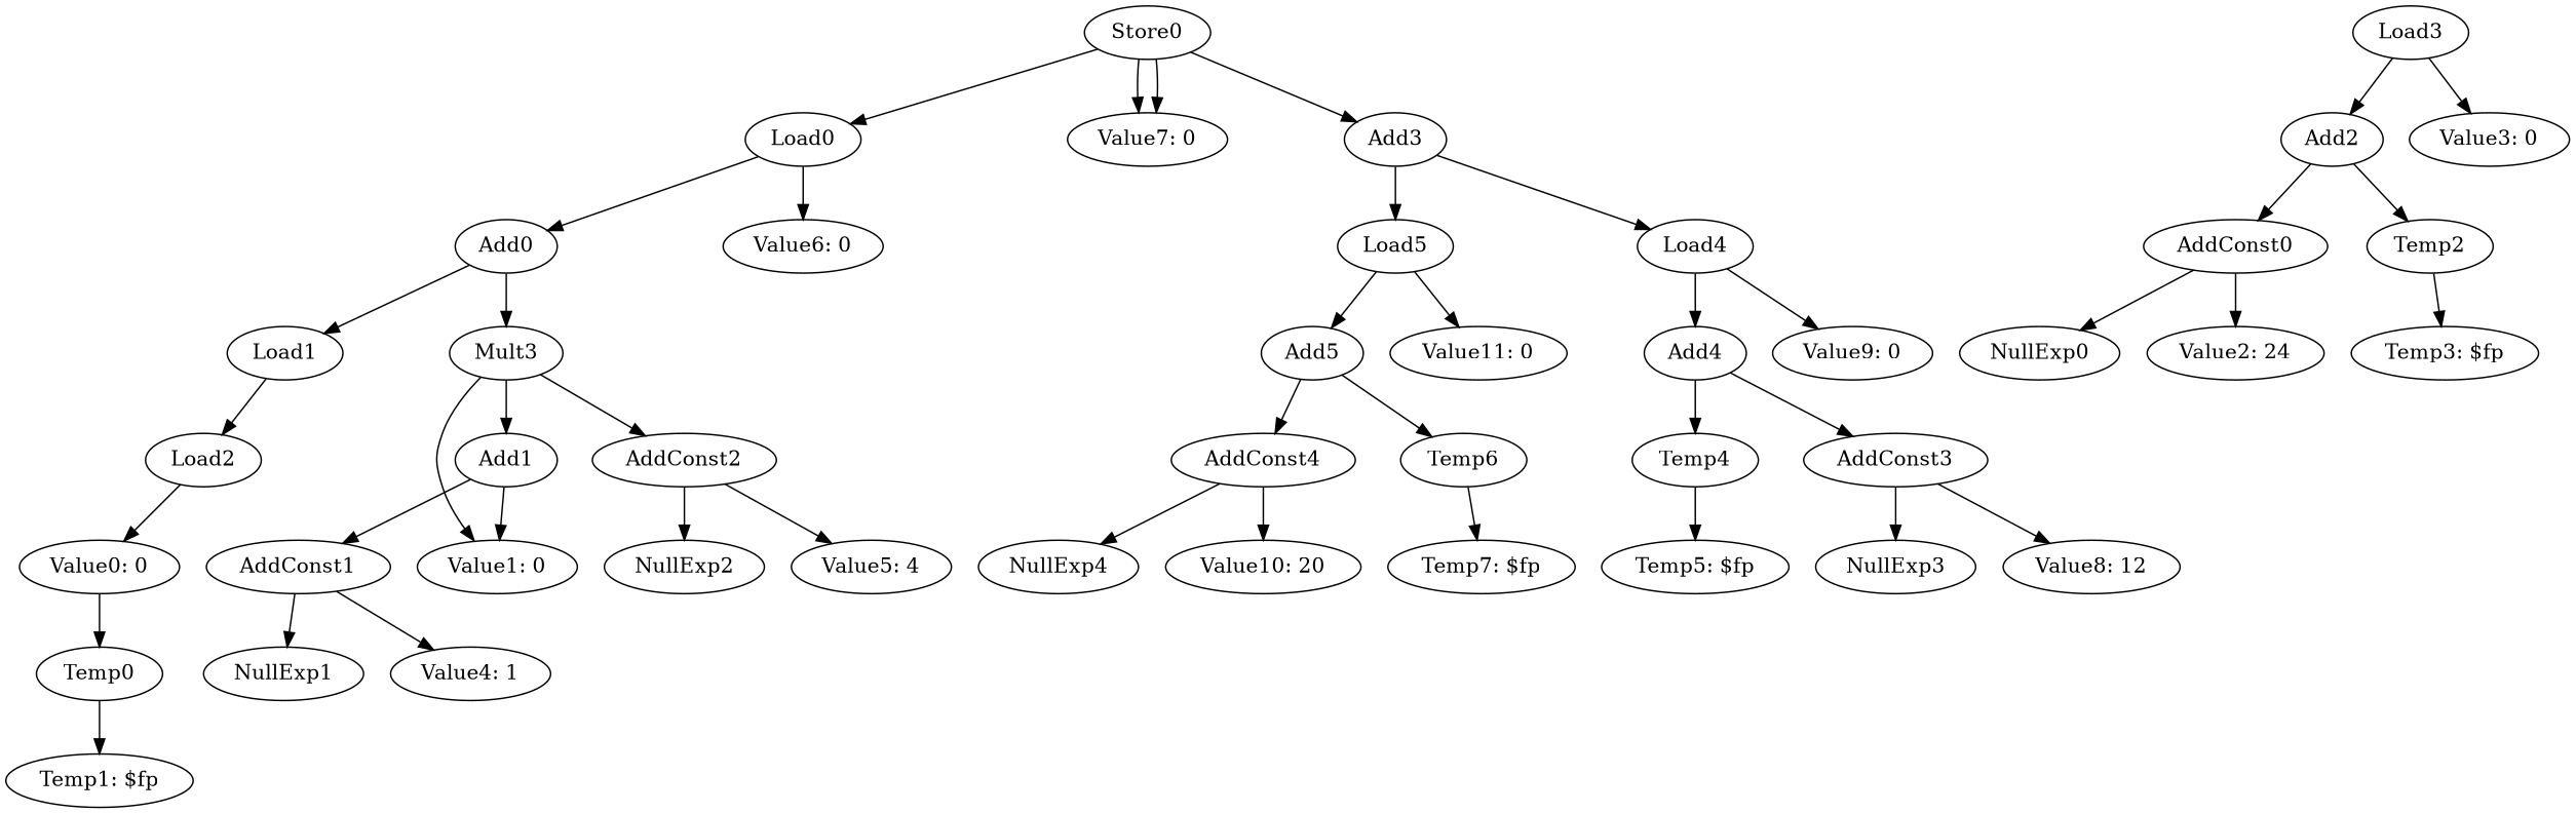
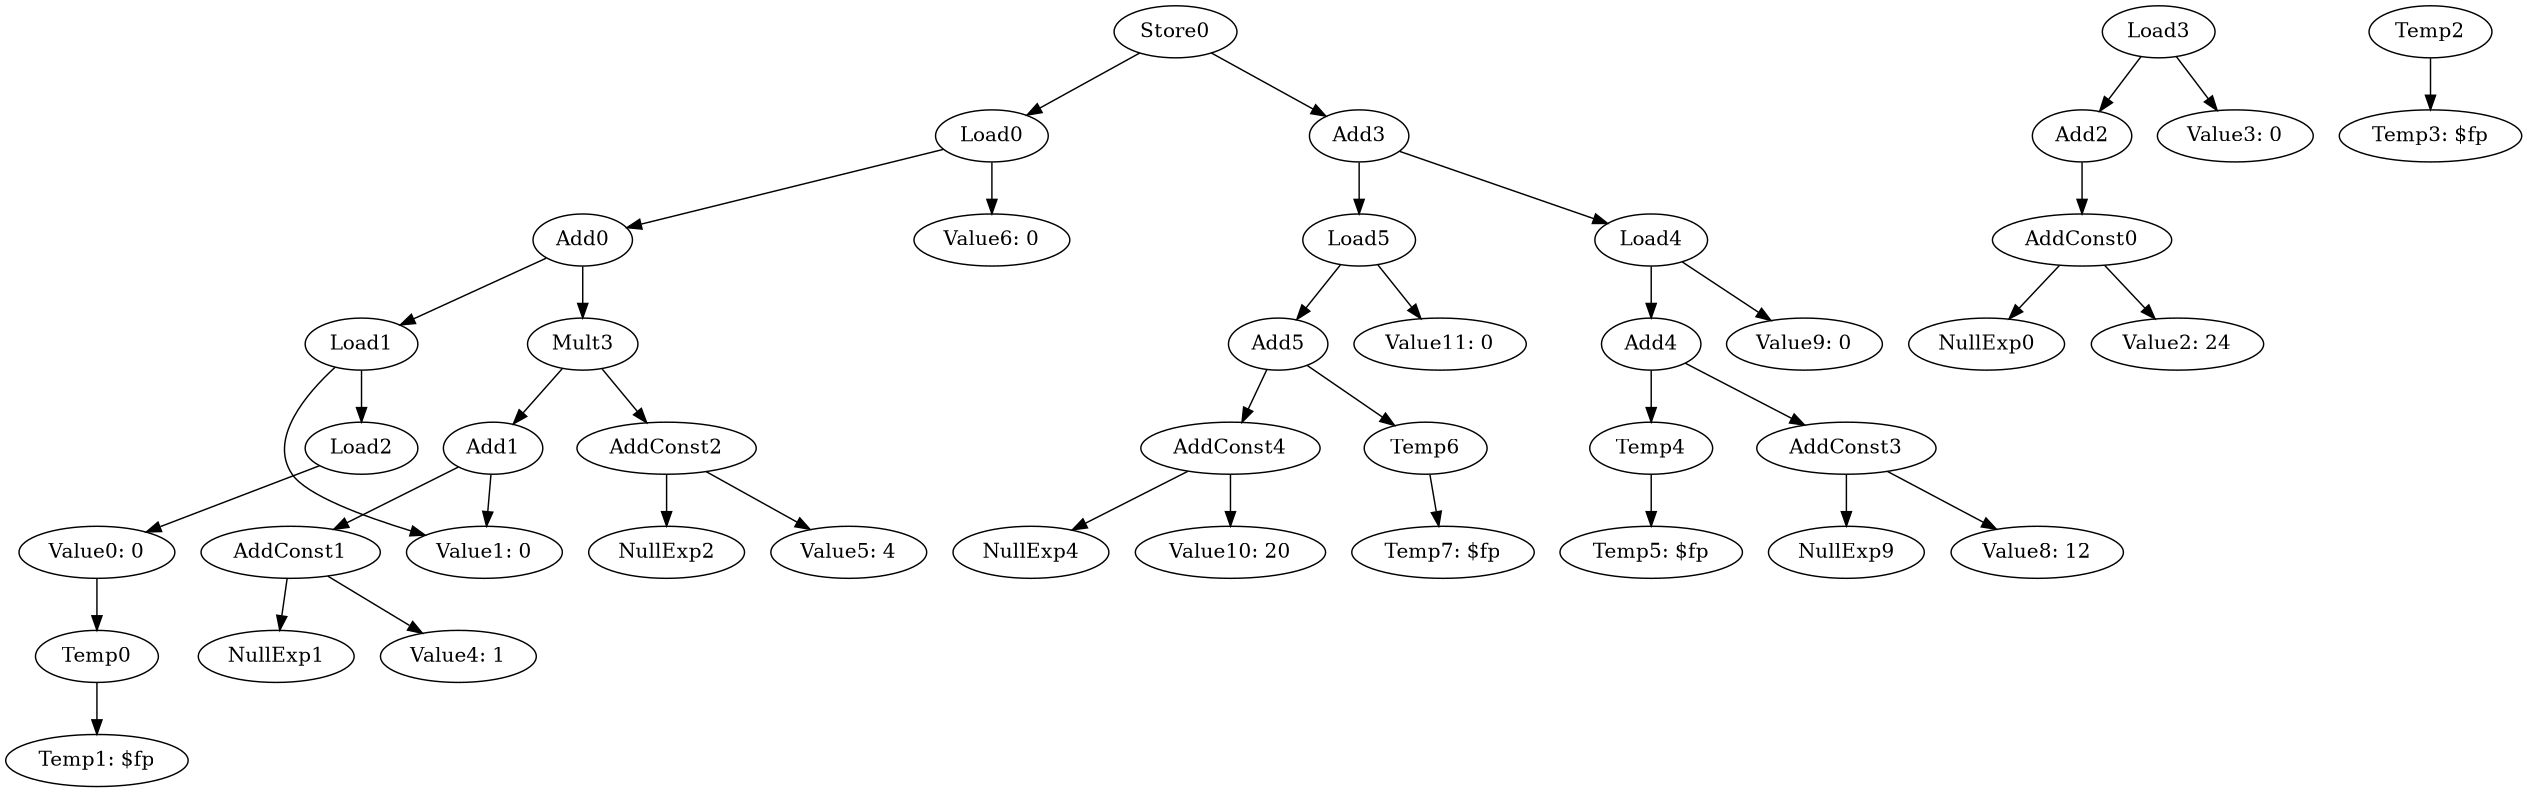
  digraph {
    ordering=out
    Add1
    AddConst1
    "Value1: 0"
    Load3
    Add2
    "Value3: 0"
    NullExp1
    "Value4: 1"
    AddConst0
    Temp2
    Load5
    Add5
    "Value11: 0"
    AddConst4
    Temp6
    NullExp4
    "Value10: 20"
    "Temp7: $fp"
    Store0
    Load0
-   "Value7: 0"
    Add3
    Add0
    "Value6: 0"
    Load4
    Load1
    n27 [label=Mult3]
    Add4
    "Value9: 0"
    NullExp0
    "Value2: 24"
    "Temp3: $fp"
    Load2
    AddConst2
    "Value0: 0"
    NullExp2
    "Value5: 4"
    Temp0
    "Temp1: $fp"
    Temp4
    AddConst3
    "Temp5: $fp"
-   NullExp3
+   NullExp3 [label=NullExp9]
    "Value8: 12"
    Add1 -> AddConst1
    Add1 -> "Value1: 0"
    AddConst1 -> NullExp1
    AddConst1 -> "Value4: 1"
    Load3 -> Add2
    Load3 -> "Value3: 0"
    Add2 -> AddConst0
-   Add2 -> Temp2
    AddConst0 -> NullExp0
    AddConst0 -> "Value2: 24"
    Temp2 -> "Temp3: $fp"
    Load5 -> Add5
    Load5 -> "Value11: 0"
    Add5 -> AddConst4
    Add5 -> Temp6
    AddConst4 -> NullExp4
    AddConst4 -> "Value10: 20"
    Temp6 -> "Temp7: $fp"
    Store0 -> Load0
-   Store0 -> "Value7: 0"
-   Store0 -> "Value7: 0"
    Store0 -> Add3
    Load0 -> Add0
    Load0 -> "Value6: 0"
    Add3 -> Load5
    Add3 -> Load4
    Add0 -> Load1
    Add0 -> n27
    Load4 -> Add4
    Load4 -> "Value9: 0"
-   n27 -> "Value1: 0"
+   Load1 -> "Value1: 0"
    Load1 -> Load2
    n27 -> Add1
    n27 -> AddConst2
    Add4 -> Temp4
    Add4 -> AddConst3
    Load2 -> "Value0: 0"
    AddConst2 -> NullExp2
    AddConst2 -> "Value5: 4"
    "Value0: 0" -> Temp0
    Temp0 -> "Temp1: $fp"
    Temp4 -> "Temp5: $fp"
    AddConst3 -> NullExp3
    AddConst3 -> "Value8: 12"
  }
